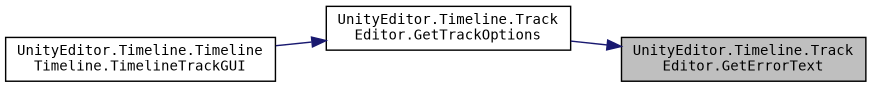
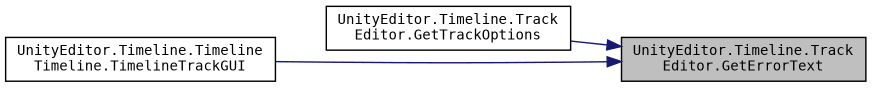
  digraph {
    fontname="DejaVu Sans Mono"
    rankdir=RL
    node [color=black fillcolor=white fontname="DejaVu Sans Mono" fontsize=10 shape=record style=filled]
    edge [color=midnightblue dir=back fontname="DejaVu Sans Mono" fontsize=10 labelfontname=Helvetica labelfontsize=10 style=solid]
    n1 [fillcolor=grey75 fontcolor=black height=0.2 label="UnityEditor.Timeline.Track\lEditor.GetErrorText" width=0.4]
    n2 [height=0.2 label="UnityEditor.Timeline.Track\lEditor.GetTrackOptions" width=0.4]
    n3 [height=0.2 label="UnityEditor.Timeline.Timeline\lTimeline.TimelineTrackGUI" width=0.4]
    n1 -> n2
-   n2 -> n3
+   n1 -> n3
  }
